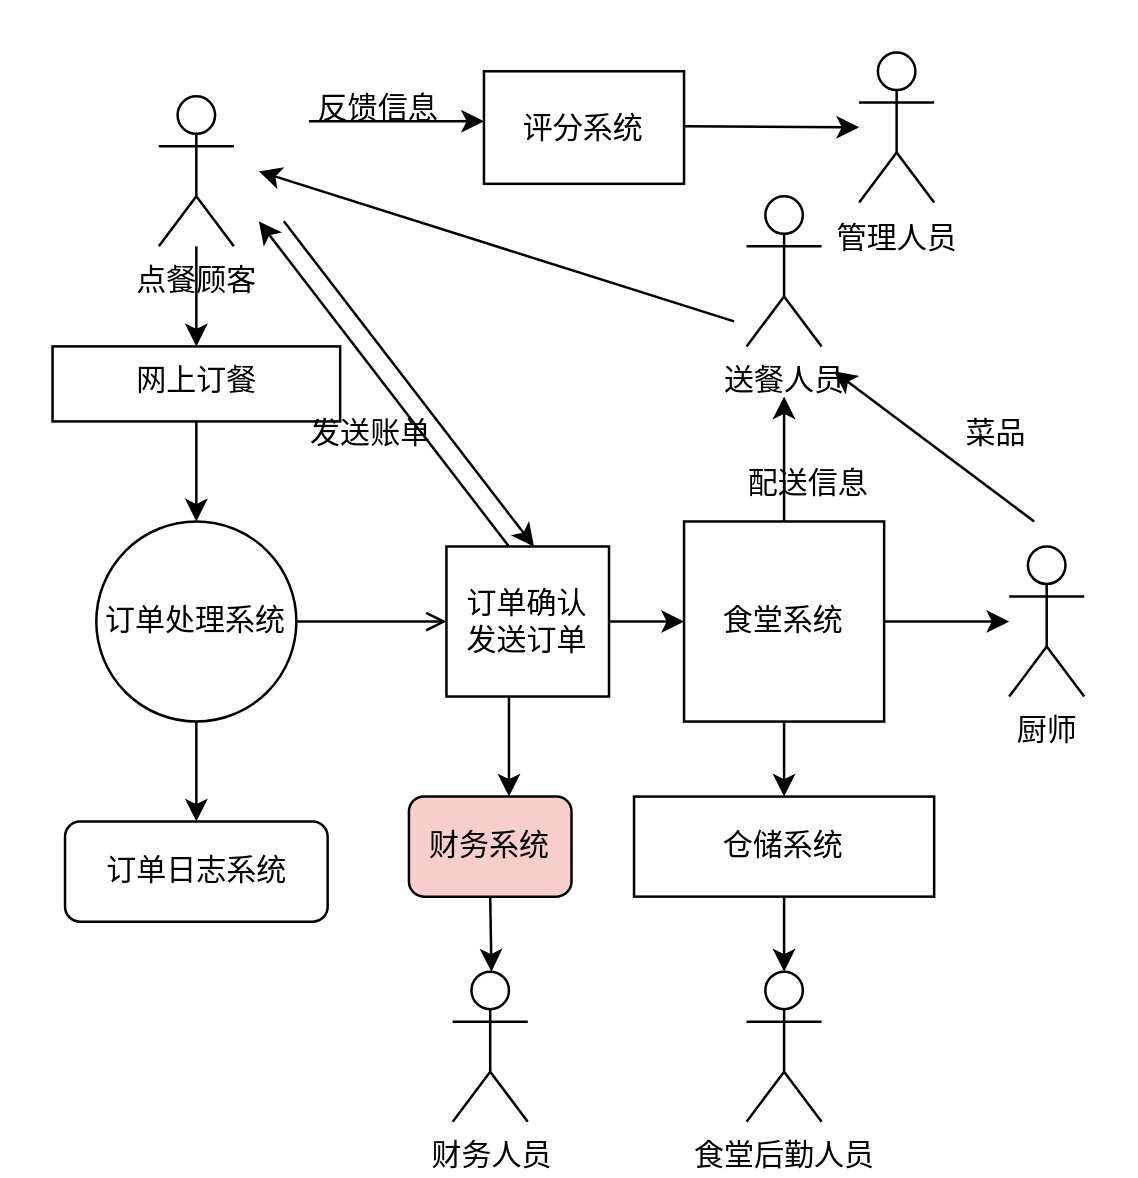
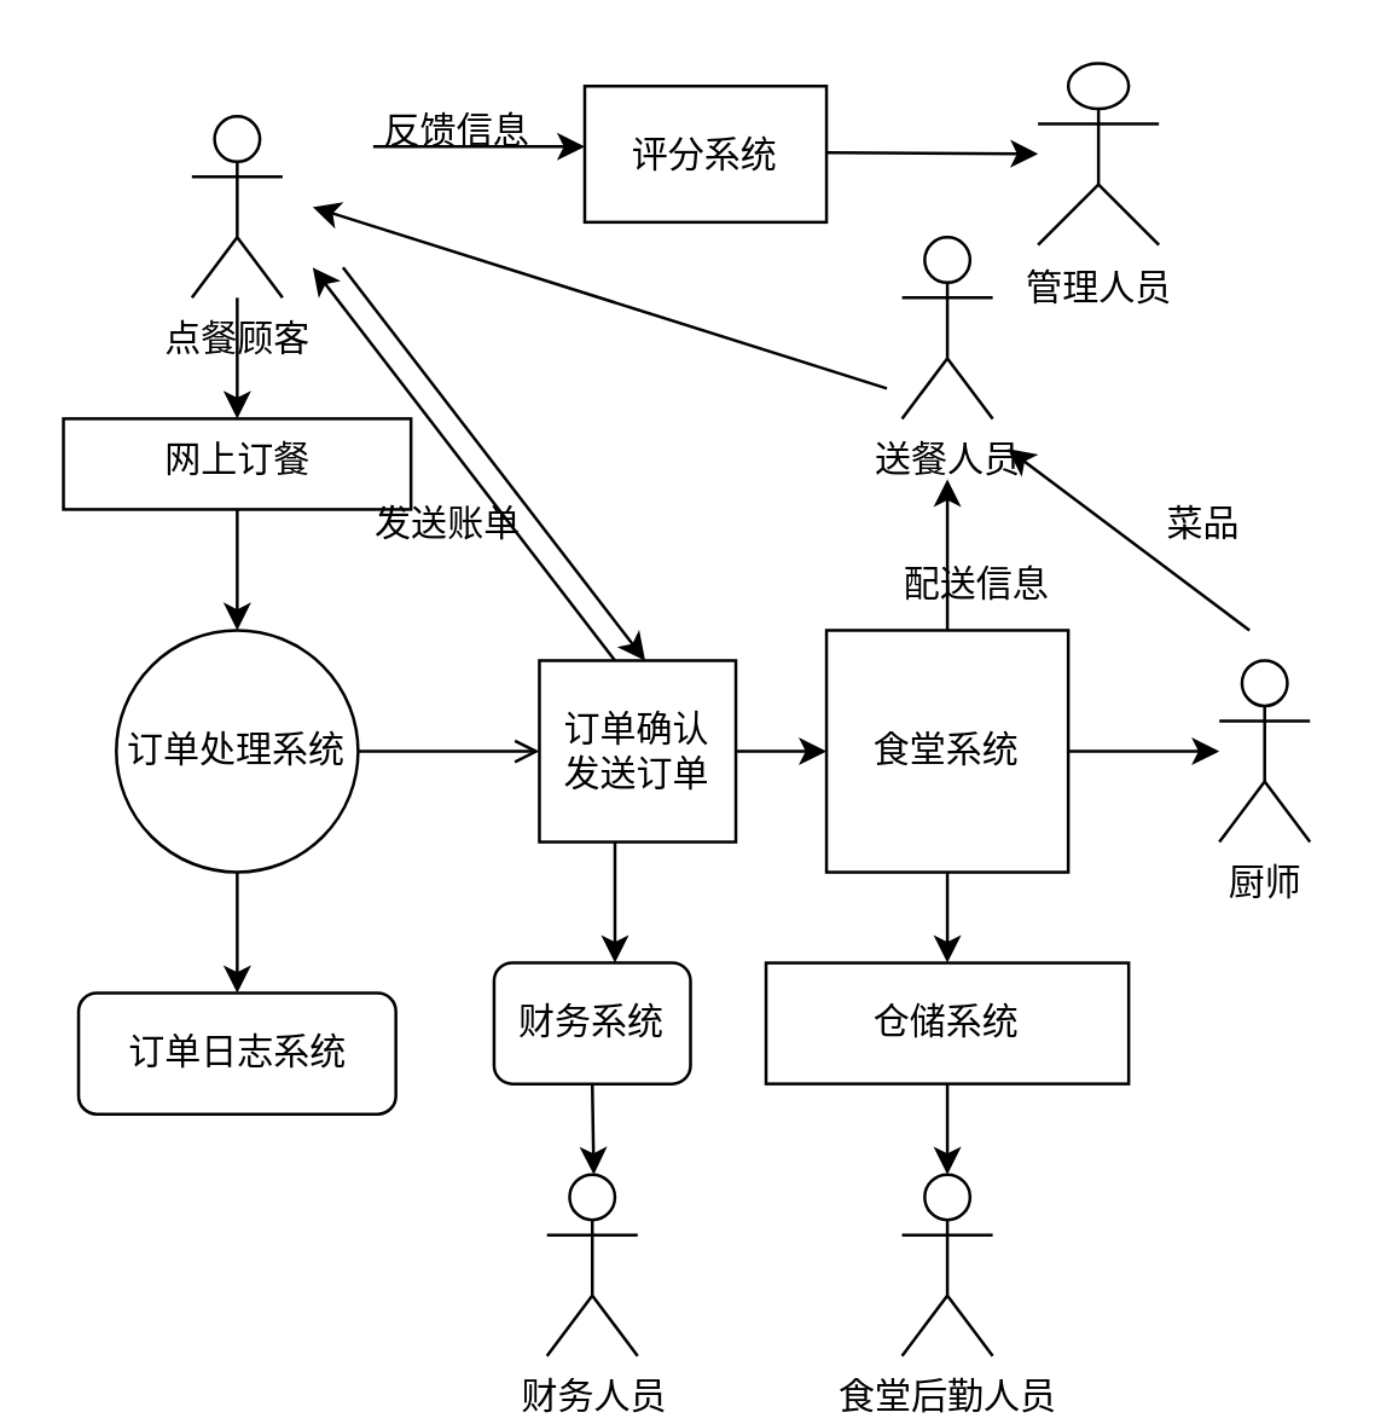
  <mxCell id="0" />
  <mxCell id="1" parent="0" />
  <mxCell id="2" value="" style="edgeStyle=orthogonalEdgeStyle;rounded=0;orthogonalLoop=1;jettySize=auto;html=1;" edge="1" parent="1" source="3" target="4"><mxGeometry relative="1" as="geometry" /></mxCell>
  <mxCell id="3" value="点餐顾客" style="shape=umlActor;verticalLabelPosition=bottom;verticalAlign=top;html=1;outlineConnect=0;" vertex="1" parent="1"><mxGeometry x="63" y="38" width="30" height="60" as="geometry" /></mxCell>
  <mxCell id="4" value="网上订餐" style="whiteSpace=wrap;html=1;verticalAlign=top;" vertex="1" parent="1"><mxGeometry x="20.5" y="138" width="115" height="30" as="geometry" /></mxCell>
  <mxCell id="5" value="" style="endArrow=classic;html=1;rounded=0;exitX=0.5;exitY=1;exitDx=0;exitDy=0;entryX=0.5;entryY=0;entryDx=0;entryDy=0;entryPerimeter=0;" edge="1" parent="1" source="4"><mxGeometry width="50" height="50" relative="1" as="geometry"><mxPoint x="135.5" y="208" as="sourcePoint" /><mxPoint x="78" y="208" as="targetPoint" /></mxGeometry></mxCell>
  <mxCell id="6" value="" style="edgeStyle=orthogonalEdgeStyle;rounded=0;orthogonalLoop=1;jettySize=auto;html=1;endArrow=open;" edge="1" parent="1" source="7" target="8"><mxGeometry relative="1" as="geometry" /></mxCell>
  <mxCell id="7" value="订单处理系统" style="ellipse;whiteSpace=wrap;html=1;aspect=fixed;" vertex="1" parent="1"><mxGeometry x="38" y="208" width="80" height="80" as="geometry" /></mxCell>
  <mxCell id="8" value="订单确认&lt;br&gt;发送订单" style="whiteSpace=wrap;html=1;" vertex="1" parent="1"><mxGeometry x="178" y="218" width="65" height="60" as="geometry" /></mxCell>
  <mxCell id="9" value="" style="endArrow=classic;html=1;rounded=0;" edge="1" parent="1"><mxGeometry width="50" height="50" relative="1" as="geometry"><mxPoint x="203" y="218" as="sourcePoint" /><mxPoint x="103" y="88" as="targetPoint" /></mxGeometry></mxCell>
  <mxCell id="10" value="" style="endArrow=classic;html=1;rounded=0;" edge="1" parent="1"><mxGeometry width="50" height="50" relative="1" as="geometry"><mxPoint x="113" y="88" as="sourcePoint" /><mxPoint x="213" y="218" as="targetPoint" /></mxGeometry></mxCell>
  <mxCell id="11" value="" style="endArrow=classic;html=1;rounded=0;" edge="1" parent="1"><mxGeometry width="50" height="50" relative="1" as="geometry"><mxPoint x="243" y="248" as="sourcePoint" /><mxPoint x="273" y="248" as="targetPoint" /></mxGeometry></mxCell>
  <mxCell id="12" value="食堂系统" style="whiteSpace=wrap;html=1;aspect=fixed;" vertex="1" parent="1"><mxGeometry x="273" y="208" width="80" height="80" as="geometry" /></mxCell>
  <mxCell id="13" value="" style="endArrow=classic;html=1;rounded=0;exitX=0.5;exitY=1;exitDx=0;exitDy=0;" edge="1" parent="1" source="12"><mxGeometry width="50" height="50" relative="1" as="geometry"><mxPoint x="303" y="368" as="sourcePoint" /><mxPoint x="313" y="318" as="targetPoint" /></mxGeometry></mxCell>
  <mxCell id="14" value="仓储系统" style="rounded=0;whiteSpace=wrap;html=1;" vertex="1" parent="1"><mxGeometry x="253" y="318" width="120" height="40" as="geometry" /></mxCell>
  <mxCell id="15" value="" style="endArrow=classic;html=1;rounded=0;exitX=0.5;exitY=1;exitDx=0;exitDy=0;" edge="1" parent="1" source="14"><mxGeometry width="50" height="50" relative="1" as="geometry"><mxPoint x="293" y="418" as="sourcePoint" /><mxPoint x="313" y="388" as="targetPoint" /></mxGeometry></mxCell>
  <mxCell id="16" value="食堂后勤人员" style="shape=umlActor;verticalLabelPosition=bottom;verticalAlign=top;html=1;outlineConnect=0;" vertex="1" parent="1"><mxGeometry x="298" y="388" width="30" height="60" as="geometry" /></mxCell>
  <mxCell id="17" value="" style="endArrow=classic;html=1;rounded=0;" edge="1" parent="1"><mxGeometry width="50" height="50" relative="1" as="geometry"><mxPoint x="353" y="248" as="sourcePoint" /><mxPoint x="403" y="248" as="targetPoint" /></mxGeometry></mxCell>
  <mxCell id="18" value="厨师" style="shape=umlActor;verticalLabelPosition=bottom;verticalAlign=top;html=1;outlineConnect=0;" vertex="1" parent="1"><mxGeometry x="403" y="218" width="30" height="60" as="geometry" /></mxCell>
  <mxCell id="19" value="发送账单" style="text;html=1;strokeColor=none;fillColor=none;align=center;verticalAlign=middle;whiteSpace=wrap;rounded=0;" vertex="1" parent="1"><mxGeometry x="118" y="158" width="60" height="30" as="geometry" /></mxCell>
  <mxCell id="20" value="" style="endArrow=classic;html=1;rounded=0;" edge="1" parent="1"><mxGeometry width="50" height="50" relative="1" as="geometry"><mxPoint x="413" y="208" as="sourcePoint" /><mxPoint x="333" y="148" as="targetPoint" /></mxGeometry></mxCell>
  <mxCell id="21" value="送餐人员" style="shape=umlActor;verticalLabelPosition=bottom;verticalAlign=top;html=1;outlineConnect=0;" vertex="1" parent="1"><mxGeometry x="298" y="78" width="30" height="60" as="geometry" /></mxCell>
  <mxCell id="22" value="" style="endArrow=classic;html=1;rounded=0;" edge="1" parent="1"><mxGeometry width="50" height="50" relative="1" as="geometry"><mxPoint x="313" y="208" as="sourcePoint" /><mxPoint x="313" y="158" as="targetPoint" /></mxGeometry></mxCell>
  <mxCell id="23" value="配送信息" style="text;html=1;strokeColor=none;fillColor=none;align=center;verticalAlign=middle;whiteSpace=wrap;rounded=0;" vertex="1" parent="1"><mxGeometry x="293" y="178" width="60" height="30" as="geometry" /></mxCell>
  <mxCell id="24" value="菜品" style="text;html=1;strokeColor=none;fillColor=none;align=center;verticalAlign=middle;whiteSpace=wrap;rounded=0;" vertex="1" parent="1"><mxGeometry x="368" y="158" width="60" height="30" as="geometry" /></mxCell>
  <mxCell id="25" value="" style="endArrow=classic;html=1;rounded=0;" edge="1" parent="1"><mxGeometry width="50" height="50" relative="1" as="geometry"><mxPoint x="293" y="128" as="sourcePoint" /><mxPoint x="103" y="68" as="targetPoint" /></mxGeometry></mxCell>
  <mxCell id="26" value="" style="endArrow=classic;html=1;rounded=0;" edge="1" parent="1"><mxGeometry width="50" height="50" relative="1" as="geometry"><mxPoint x="203" y="278" as="sourcePoint" /><mxPoint x="203" y="318" as="targetPoint" /></mxGeometry></mxCell>
- <mxCell id="27" value="财务系统" style="rounded=1;whiteSpace=wrap;html=1;fillColor=#f8cecc;" vertex="1" parent="1"><mxGeometry x="163" y="318" width="65" height="40" as="geometry" /></mxCell>
+ <mxCell id="27" value="财务系统" style="rounded=1;whiteSpace=wrap;html=1;" vertex="1" parent="1"><mxGeometry x="163" y="318" width="65" height="40" as="geometry" /></mxCell>
  <mxCell id="28" value="" style="endArrow=classic;html=1;rounded=0;" edge="1" parent="1"><mxGeometry width="50" height="50" relative="1" as="geometry"><mxPoint x="123" y="48" as="sourcePoint" /><mxPoint x="193" y="48" as="targetPoint" /></mxGeometry></mxCell>
  <mxCell id="29" value="" style="endArrow=classic;html=1;rounded=0;exitX=0.5;exitY=1;exitDx=0;exitDy=0;" edge="1" parent="1" source="7"><mxGeometry width="50" height="50" relative="1" as="geometry"><mxPoint x="53" y="348" as="sourcePoint" /><mxPoint x="78" y="328" as="targetPoint" /></mxGeometry></mxCell>
  <mxCell id="30" value="订单日志系统" style="rounded=1;whiteSpace=wrap;html=1;" vertex="1" parent="1"><mxGeometry x="25.5" y="328" width="105" height="40" as="geometry" /></mxCell>
  <mxCell id="31" value="" style="endArrow=classic;html=1;rounded=0;exitX=0.5;exitY=1;exitDx=0;exitDy=0;" edge="1" parent="1" source="27"><mxGeometry width="50" height="50" relative="1" as="geometry"><mxPoint x="228" y="378" as="sourcePoint" /><mxPoint x="196" y="388" as="targetPoint" /></mxGeometry></mxCell>
  <mxCell id="32" value="财务人员" style="shape=umlActor;verticalLabelPosition=bottom;verticalAlign=top;html=1;outlineConnect=0;" vertex="1" parent="1"><mxGeometry x="180.5" y="388" width="30" height="60" as="geometry" /></mxCell>
  <mxCell id="33" value="反馈信息" style="text;html=1;strokeColor=none;fillColor=none;align=center;verticalAlign=middle;whiteSpace=wrap;rounded=0;" vertex="1" parent="1"><mxGeometry x="120.5" y="28" width="60" height="30" as="geometry" /></mxCell>
  <mxCell id="34" value="评分系统" style="rounded=0;whiteSpace=wrap;html=1;" vertex="1" parent="1"><mxGeometry x="193" y="28" width="80" height="45" as="geometry" /></mxCell>
  <mxCell id="35" value="" style="endArrow=classic;html=1;rounded=0;" edge="1" parent="1" target="36"><mxGeometry width="50" height="50" relative="1" as="geometry"><mxPoint x="273" y="50" as="sourcePoint" /><mxPoint x="323" y="50" as="targetPoint" /></mxGeometry></mxCell>
- <mxCell id="36" value="管理人员" style="shape=umlActor;verticalLabelPosition=bottom;verticalAlign=top;html=1;outlineConnect=0;" vertex="1" parent="1"><mxGeometry x="343" y="20.5" width="30" height="60" as="geometry" /></mxCell>
+ <mxCell id="36" value="管理人员" style="shape=umlActor;verticalLabelPosition=bottom;verticalAlign=top;html=1;outlineConnect=0;" vertex="1" parent="1"><mxGeometry x="343" y="20.5" width="40" height="60" as="geometry" /></mxCell>
